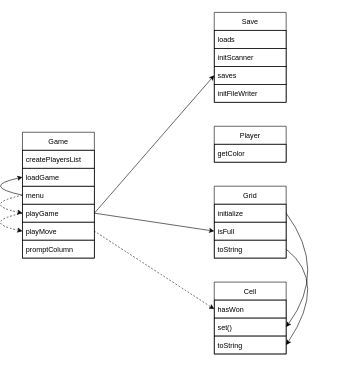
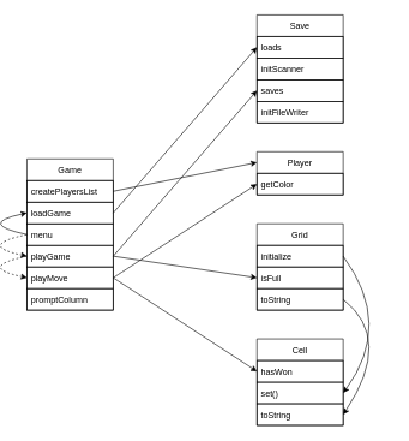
  <mxCell id="0" />
  <mxCell id="1" parent="0" />
  <mxCell id="2" value="Game" style="swimlane;fontStyle=0;childLayout=stackLayout;horizontal=1;startSize=30;horizontalStack=0;resizeParent=1;resizeParentMax=0;resizeLast=0;collapsible=1;marginBottom=0;strokeColor=#000000;fontColor=#000000;fillColor=none;" parent="1" vertex="1"><mxGeometry x="20" y="220" width="120" height="210" as="geometry" /></mxCell>
  <mxCell id="3" style="edgeStyle=none;curved=1;html=1;exitX=0;exitY=0.5;exitDx=0;exitDy=0;entryX=0;entryY=0.5;entryDx=0;entryDy=0;strokeColor=#000000;fontColor=#000000;dashed=1;" parent="2" source="9" target="10" edge="1"><mxGeometry relative="1" as="geometry"><Array as="points"><mxPoint x="-70" y="150" /></Array></mxGeometry></mxCell>
  <mxCell id="4" value="createPlayersList" style="text;strokeColor=#000000;fillColor=none;align=left;verticalAlign=middle;spacingLeft=4;spacingRight=4;overflow=hidden;points=[[0,0.5],[1,0.5]];portConstraint=eastwest;rotatable=0;fontColor=#000000;" parent="2" vertex="1"><mxGeometry y="30" width="120" height="30" as="geometry" /></mxCell>
  <mxCell id="5" value="loadGame" style="text;strokeColor=#000000;fillColor=none;align=left;verticalAlign=middle;spacingLeft=4;spacingRight=4;overflow=hidden;points=[[0,0.5],[1,0.5]];portConstraint=eastwest;rotatable=0;fontColor=#000000;" parent="2" vertex="1"><mxGeometry y="60" width="120" height="30" as="geometry" /></mxCell>
  <mxCell id="6" value="menu" style="text;strokeColor=#000000;fillColor=none;align=left;verticalAlign=middle;spacingLeft=4;spacingRight=4;overflow=hidden;points=[[0,0.5],[1,0.5]];portConstraint=eastwest;rotatable=0;fontColor=#000000;" parent="2" vertex="1"><mxGeometry y="90" width="120" height="30" as="geometry" /></mxCell>
  <mxCell id="7" style="edgeStyle=none;html=1;exitX=0;exitY=0.5;exitDx=0;exitDy=0;curved=1;entryX=0;entryY=0.5;entryDx=0;entryDy=0;strokeColor=#000000;fontColor=#000000;" parent="2" source="6" target="5" edge="1"><mxGeometry relative="1" as="geometry"><mxPoint y="105" as="targetPoint" /><Array as="points"><mxPoint x="-70" y="90" /></Array></mxGeometry></mxCell>
  <mxCell id="8" style="edgeStyle=none;curved=1;html=1;exitX=0;exitY=0.5;exitDx=0;exitDy=0;entryX=0;entryY=0.5;entryDx=0;entryDy=0;strokeColor=#000000;fontColor=#000000;dashed=1;" parent="2" source="6" target="9" edge="1"><mxGeometry relative="1" as="geometry"><Array as="points"><mxPoint x="-70" y="120" /></Array></mxGeometry></mxCell>
  <mxCell id="9" value="playGame" style="text;strokeColor=#000000;fillColor=none;align=left;verticalAlign=middle;spacingLeft=4;spacingRight=4;overflow=hidden;points=[[0,0.5],[1,0.5]];portConstraint=eastwest;rotatable=0;fontColor=#000000;" parent="2" vertex="1"><mxGeometry y="120" width="120" height="30" as="geometry" /></mxCell>
  <mxCell id="10" value="playMove" style="text;strokeColor=#000000;fillColor=none;align=left;verticalAlign=middle;spacingLeft=4;spacingRight=4;overflow=hidden;points=[[0,0.5],[1,0.5]];portConstraint=eastwest;rotatable=0;fontColor=#000000;" parent="2" vertex="1"><mxGeometry y="150" width="120" height="30" as="geometry" /></mxCell>
  <mxCell id="11" value="promptColumn" style="text;strokeColor=#000000;fillColor=none;align=left;verticalAlign=middle;spacingLeft=4;spacingRight=4;overflow=hidden;points=[[0,0.5],[1,0.5]];portConstraint=eastwest;rotatable=0;fontColor=#000000;" parent="2" vertex="1"><mxGeometry y="180" width="120" height="30" as="geometry" /></mxCell>
  <mxCell id="12" value="Grid" style="swimlane;fontStyle=0;childLayout=stackLayout;horizontal=1;startSize=30;horizontalStack=0;resizeParent=1;resizeParentMax=0;resizeLast=0;collapsible=1;marginBottom=0;strokeColor=#000000;fontColor=#000000;fillColor=none;" parent="1" vertex="1"><mxGeometry x="340" y="310" width="120" height="120" as="geometry" /></mxCell>
  <mxCell id="13" value="initialize" style="text;strokeColor=#000000;fillColor=none;align=left;verticalAlign=middle;spacingLeft=4;spacingRight=4;overflow=hidden;points=[[0,0.5],[1,0.5]];portConstraint=eastwest;rotatable=0;fontColor=#000000;" parent="12" vertex="1"><mxGeometry y="30" width="120" height="30" as="geometry" /></mxCell>
  <mxCell id="14" value="isFull" style="text;strokeColor=#000000;fillColor=none;align=left;verticalAlign=middle;spacingLeft=4;spacingRight=4;overflow=hidden;points=[[0,0.5],[1,0.5]];portConstraint=eastwest;rotatable=0;fontColor=#000000;" parent="12" vertex="1"><mxGeometry y="60" width="120" height="30" as="geometry" /></mxCell>
  <mxCell id="15" value="toString" style="text;strokeColor=#000000;fillColor=none;align=left;verticalAlign=middle;spacingLeft=4;spacingRight=4;overflow=hidden;points=[[0,0.5],[1,0.5]];portConstraint=eastwest;rotatable=0;fontColor=#000000;" parent="12" vertex="1"><mxGeometry y="90" width="120" height="30" as="geometry" /></mxCell>
  <mxCell id="16" value="Cell" style="swimlane;fontStyle=0;childLayout=stackLayout;horizontal=1;startSize=30;horizontalStack=0;resizeParent=1;resizeParentMax=0;resizeLast=0;collapsible=1;marginBottom=0;strokeColor=#000000;fontColor=#000000;fillColor=none;" parent="1" vertex="1"><mxGeometry x="340" y="470" width="120" height="120" as="geometry" /></mxCell>
  <mxCell id="17" value="hasWon" style="text;strokeColor=#000000;fillColor=none;align=left;verticalAlign=middle;spacingLeft=4;spacingRight=4;overflow=hidden;points=[[0,0.5],[1,0.5]];portConstraint=eastwest;rotatable=0;fontColor=#000000;" parent="16" vertex="1"><mxGeometry y="30" width="120" height="30" as="geometry" /></mxCell>
  <mxCell id="18" value="set()" style="text;strokeColor=#000000;fillColor=none;align=left;verticalAlign=middle;spacingLeft=4;spacingRight=4;overflow=hidden;points=[[0,0.5],[1,0.5]];portConstraint=eastwest;rotatable=0;fontColor=#000000;" parent="16" vertex="1"><mxGeometry y="60" width="120" height="30" as="geometry" /></mxCell>
  <mxCell id="19" value="toString" style="text;strokeColor=#000000;fillColor=none;align=left;verticalAlign=middle;spacingLeft=4;spacingRight=4;overflow=hidden;points=[[0,0.5],[1,0.5]];portConstraint=eastwest;rotatable=0;fontColor=#000000;" parent="16" vertex="1"><mxGeometry y="90" width="120" height="30" as="geometry" /></mxCell>
  <mxCell id="20" value="Player" style="swimlane;fontStyle=0;childLayout=stackLayout;horizontal=1;startSize=30;horizontalStack=0;resizeParent=1;resizeParentMax=0;resizeLast=0;collapsible=1;marginBottom=0;strokeColor=#000000;fontColor=#000000;fillColor=none;" parent="1" vertex="1"><mxGeometry x="340" y="210" width="120" height="60" as="geometry" /></mxCell>
  <mxCell id="21" value="getColor" style="text;strokeColor=#000000;fillColor=none;align=left;verticalAlign=middle;spacingLeft=4;spacingRight=4;overflow=hidden;points=[[0,0.5],[1,0.5]];portConstraint=eastwest;rotatable=0;fontColor=#000000;" parent="20" vertex="1"><mxGeometry y="30" width="120" height="30" as="geometry" /></mxCell>
  <mxCell id="22" value="Save" style="swimlane;fontStyle=0;childLayout=stackLayout;horizontal=1;startSize=30;horizontalStack=0;resizeParent=1;resizeParentMax=0;resizeLast=0;collapsible=1;marginBottom=0;strokeColor=#000000;fontColor=#000000;fillColor=none;" parent="1" vertex="1"><mxGeometry x="340" y="20" width="120" height="150" as="geometry" /></mxCell>
  <mxCell id="23" value="loads" style="text;strokeColor=#000000;fillColor=none;align=left;verticalAlign=middle;spacingLeft=4;spacingRight=4;overflow=hidden;points=[[0,0.5],[1,0.5]];portConstraint=eastwest;rotatable=0;fontColor=#000000;" parent="22" vertex="1"><mxGeometry y="30" width="120" height="30" as="geometry" /></mxCell>
  <mxCell id="24" value="initScanner" style="text;strokeColor=#000000;fillColor=none;align=left;verticalAlign=middle;spacingLeft=4;spacingRight=4;overflow=hidden;points=[[0,0.5],[1,0.5]];portConstraint=eastwest;rotatable=0;fontColor=#000000;" parent="22" vertex="1"><mxGeometry y="60" width="120" height="30" as="geometry" /></mxCell>
  <mxCell id="25" value="saves" style="text;strokeColor=#000000;fillColor=none;align=left;verticalAlign=middle;spacingLeft=4;spacingRight=4;overflow=hidden;points=[[0,0.5],[1,0.5]];portConstraint=eastwest;rotatable=0;fontColor=#000000;" parent="22" vertex="1"><mxGeometry y="90" width="120" height="30" as="geometry" /></mxCell>
  <mxCell id="26" value="initFileWriter" style="text;strokeColor=#000000;fillColor=none;align=left;verticalAlign=middle;spacingLeft=4;spacingRight=4;overflow=hidden;points=[[0,0.5],[1,0.5]];portConstraint=eastwest;rotatable=0;fontColor=#000000;" parent="22" vertex="1"><mxGeometry y="120" width="120" height="30" as="geometry" /></mxCell>
+ <mxCell id="27" style="edgeStyle=none;html=1;exitX=1;exitY=0.5;exitDx=0;exitDy=0;entryX=0;entryY=0.25;entryDx=0;entryDy=0;strokeColor=#000000;fontColor=#000000;" parent="1" source="4" target="20" edge="1"><mxGeometry relative="1" as="geometry" /></mxCell>
  <mxCell id="28" style="edgeStyle=none;curved=1;html=1;exitX=1;exitY=0.5;exitDx=0;exitDy=0;entryX=0;entryY=0.5;entryDx=0;entryDy=0;strokeColor=#000000;fontColor=#000000;" parent="1" source="9" target="25" edge="1"><mxGeometry relative="1" as="geometry" /></mxCell>
+ <mxCell id="29" style="edgeStyle=none;curved=1;html=1;exitX=1;exitY=0.5;exitDx=0;exitDy=0;entryX=0;entryY=0.5;entryDx=0;entryDy=0;strokeColor=#000000;fontColor=#000000;" parent="1" source="5" target="23" edge="1"><mxGeometry relative="1" as="geometry" /></mxCell>
  <mxCell id="30" style="edgeStyle=none;curved=1;html=1;exitX=1;exitY=0.5;exitDx=0;exitDy=0;entryX=1;entryY=0.5;entryDx=0;entryDy=0;strokeColor=#000000;fontColor=#000000;" parent="1" source="13" target="18" edge="1"><mxGeometry relative="1" as="geometry"><mxPoint x="505" y="330" as="targetPoint" /><Array as="points"><mxPoint x="530" y="450" /></Array></mxGeometry></mxCell>
- <mxCell id="32" style="edgeStyle=none;curved=1;html=1;exitX=1;exitY=0.5;exitDx=0;exitDy=0;entryX=0;entryY=0.5;entryDx=0;entryDy=0;strokeColor=#000000;fontColor=#000000;dashed=1;" parent="1" source="10" target="17" edge="1"><mxGeometry relative="1" as="geometry" /></mxCell>
+ <mxCell id="31" style="edgeStyle=none;curved=1;html=1;exitX=1;exitY=0.5;exitDx=0;exitDy=0;entryX=0;entryY=0.75;entryDx=0;entryDy=0;strokeColor=#000000;fontColor=#000000;" parent="1" source="10" target="20" edge="1"><mxGeometry relative="1" as="geometry" /></mxCell>
+ <mxCell id="32" style="edgeStyle=none;curved=1;html=1;exitX=1;exitY=0.5;exitDx=0;exitDy=0;entryX=0;entryY=0.5;entryDx=0;entryDy=0;strokeColor=#000000;fontColor=#000000;" parent="1" source="10" target="17" edge="1"><mxGeometry relative="1" as="geometry" /></mxCell>
  <mxCell id="33" style="edgeStyle=none;html=1;exitX=1;exitY=0.5;exitDx=0;exitDy=0;entryX=0;entryY=0.5;entryDx=0;entryDy=0;strokeColor=#000000;fontColor=#000000;" parent="1" source="9" target="14" edge="1"><mxGeometry relative="1" as="geometry" /></mxCell>
  <mxCell id="34" style="edgeStyle=none;html=1;exitX=1;exitY=0.5;exitDx=0;exitDy=0;entryX=1;entryY=0.5;entryDx=0;entryDy=0;curved=1;strokeColor=#000000;" parent="1" source="15" target="19" edge="1"><mxGeometry relative="1" as="geometry"><Array as="points"><mxPoint x="530" y="470" /></Array></mxGeometry></mxCell>
